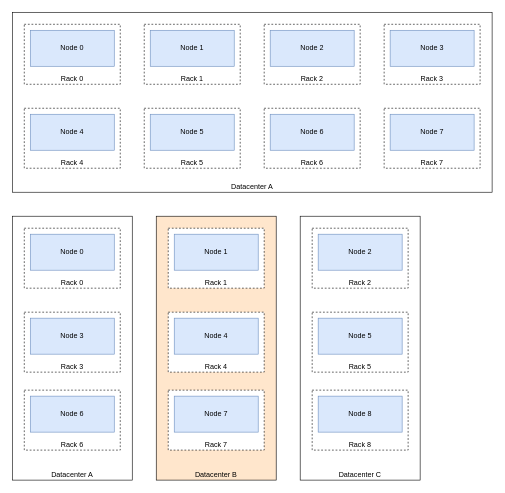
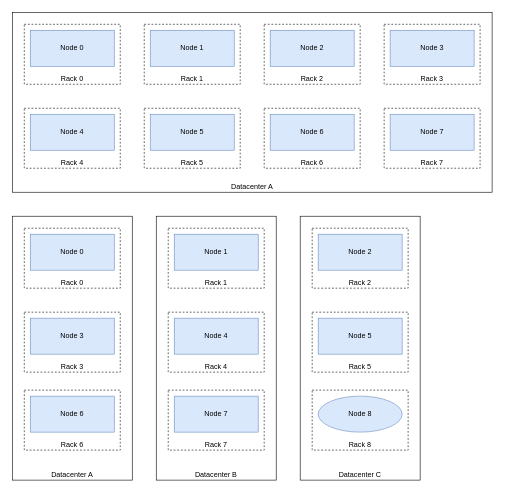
  <mxCell id="0" />
  <mxCell id="1" parent="0" />
  <mxCell id="2" value="Datacenter A" style="rounded=0;whiteSpace=wrap;html=1;verticalAlign=bottom;" vertex="1" parent="1"><mxGeometry x="20" y="20" width="800" height="300" as="geometry" /></mxCell>
  <mxCell id="3" value="Rack 0" style="rounded=0;whiteSpace=wrap;html=1;dashed=1;verticalAlign=bottom;" vertex="1" parent="1"><mxGeometry x="40" y="40" width="160" height="100" as="geometry" /></mxCell>
  <mxCell id="4" value="Node 0" style="rounded=0;whiteSpace=wrap;html=1;fillColor=#dae8fc;strokeColor=#6c8ebf;" vertex="1" parent="1"><mxGeometry x="50" y="50" width="140" height="60" as="geometry" /></mxCell>
  <mxCell id="5" value="Rack 1" style="rounded=0;whiteSpace=wrap;html=1;dashed=1;verticalAlign=bottom;" vertex="1" parent="1"><mxGeometry x="240" y="40" width="160" height="100" as="geometry" /></mxCell>
  <mxCell id="6" value="Node 1" style="rounded=0;whiteSpace=wrap;html=1;fillColor=#dae8fc;strokeColor=#6c8ebf;" vertex="1" parent="1"><mxGeometry x="250" y="50" width="140" height="60" as="geometry" /></mxCell>
  <mxCell id="7" value="Rack 2" style="rounded=0;whiteSpace=wrap;html=1;dashed=1;verticalAlign=bottom;" vertex="1" parent="1"><mxGeometry x="440" y="40" width="160" height="100" as="geometry" /></mxCell>
  <mxCell id="8" value="Node 2" style="rounded=0;whiteSpace=wrap;html=1;fillColor=#dae8fc;strokeColor=#6c8ebf;" vertex="1" parent="1"><mxGeometry x="450" y="50" width="140" height="60" as="geometry" /></mxCell>
  <mxCell id="9" value="Rack 3" style="rounded=0;whiteSpace=wrap;html=1;dashed=1;verticalAlign=bottom;" vertex="1" parent="1"><mxGeometry x="640" y="40" width="160" height="100" as="geometry" /></mxCell>
  <mxCell id="10" value="Node 3" style="rounded=0;whiteSpace=wrap;html=1;fillColor=#dae8fc;strokeColor=#6c8ebf;" vertex="1" parent="1"><mxGeometry x="650" y="50" width="140" height="60" as="geometry" /></mxCell>
  <mxCell id="11" value="Rack 4" style="rounded=0;whiteSpace=wrap;html=1;dashed=1;verticalAlign=bottom;" vertex="1" parent="1"><mxGeometry x="40" y="180" width="160" height="100" as="geometry" /></mxCell>
  <mxCell id="12" value="Node 4" style="rounded=0;whiteSpace=wrap;html=1;fillColor=#dae8fc;strokeColor=#6c8ebf;" vertex="1" parent="1"><mxGeometry x="50" y="190" width="140" height="60" as="geometry" /></mxCell>
  <mxCell id="13" value="Rack 5" style="rounded=0;whiteSpace=wrap;html=1;dashed=1;verticalAlign=bottom;" vertex="1" parent="1"><mxGeometry x="240" y="180" width="160" height="100" as="geometry" /></mxCell>
  <mxCell id="14" value="Node 5" style="rounded=0;whiteSpace=wrap;html=1;fillColor=#dae8fc;strokeColor=#6c8ebf;" vertex="1" parent="1"><mxGeometry x="250" y="190" width="140" height="60" as="geometry" /></mxCell>
  <mxCell id="15" value="Rack 6" style="rounded=0;whiteSpace=wrap;html=1;dashed=1;verticalAlign=bottom;" vertex="1" parent="1"><mxGeometry x="440" y="180" width="160" height="100" as="geometry" /></mxCell>
  <mxCell id="16" value="Node 6" style="rounded=0;whiteSpace=wrap;html=1;fillColor=#dae8fc;strokeColor=#6c8ebf;" vertex="1" parent="1"><mxGeometry x="450" y="190" width="140" height="60" as="geometry" /></mxCell>
  <mxCell id="17" value="Rack 7" style="rounded=0;whiteSpace=wrap;html=1;dashed=1;verticalAlign=bottom;" vertex="1" parent="1"><mxGeometry x="640" y="180" width="160" height="100" as="geometry" /></mxCell>
  <mxCell id="18" value="Node 7" style="rounded=0;whiteSpace=wrap;html=1;fillColor=#dae8fc;strokeColor=#6c8ebf;" vertex="1" parent="1"><mxGeometry x="650" y="190" width="140" height="60" as="geometry" /></mxCell>
  <mxCell id="19" value="Datacenter A" style="rounded=0;whiteSpace=wrap;html=1;verticalAlign=bottom;" vertex="1" parent="1"><mxGeometry x="20" y="360" width="200" height="440" as="geometry" /></mxCell>
  <mxCell id="20" value="Rack 0" style="rounded=0;whiteSpace=wrap;html=1;dashed=1;verticalAlign=bottom;" vertex="1" parent="1"><mxGeometry x="40" y="380" width="160" height="100" as="geometry" /></mxCell>
  <mxCell id="21" value="Node 0" style="rounded=0;whiteSpace=wrap;html=1;fillColor=#dae8fc;strokeColor=#6c8ebf;" vertex="1" parent="1"><mxGeometry x="50" y="390" width="140" height="60" as="geometry" /></mxCell>
  <mxCell id="22" value="Rack 3" style="rounded=0;whiteSpace=wrap;html=1;dashed=1;verticalAlign=bottom;" vertex="1" parent="1"><mxGeometry x="40" y="520" width="160" height="100" as="geometry" /></mxCell>
  <mxCell id="23" value="Node 3" style="rounded=0;whiteSpace=wrap;html=1;fillColor=#dae8fc;strokeColor=#6c8ebf;" vertex="1" parent="1"><mxGeometry x="50" y="530" width="140" height="60" as="geometry" /></mxCell>
  <mxCell id="24" value="Rack 6" style="rounded=0;whiteSpace=wrap;html=1;dashed=1;verticalAlign=bottom;" vertex="1" parent="1"><mxGeometry x="40" y="650" width="160" height="100" as="geometry" /></mxCell>
  <mxCell id="25" value="Node 6" style="rounded=0;whiteSpace=wrap;html=1;fillColor=#dae8fc;strokeColor=#6c8ebf;" vertex="1" parent="1"><mxGeometry x="50" y="660" width="140" height="60" as="geometry" /></mxCell>
- <mxCell id="26" value="Datacenter B" style="rounded=0;whiteSpace=wrap;html=1;verticalAlign=bottom;fillColor=#ffe6cc;" vertex="1" parent="1"><mxGeometry x="260" y="360" width="200" height="440" as="geometry" /></mxCell>
+ <mxCell id="26" value="Datacenter B" style="rounded=0;whiteSpace=wrap;html=1;verticalAlign=bottom;" vertex="1" parent="1"><mxGeometry x="260" y="360" width="200" height="440" as="geometry" /></mxCell>
  <mxCell id="27" value="Rack 1" style="rounded=0;whiteSpace=wrap;html=1;dashed=1;verticalAlign=bottom;" vertex="1" parent="1"><mxGeometry x="280" y="380" width="160" height="100" as="geometry" /></mxCell>
  <mxCell id="28" value="Node 1" style="rounded=0;whiteSpace=wrap;html=1;fillColor=#dae8fc;strokeColor=#6c8ebf;" vertex="1" parent="1"><mxGeometry x="290" y="390" width="140" height="60" as="geometry" /></mxCell>
  <mxCell id="29" value="Rack 4" style="rounded=0;whiteSpace=wrap;html=1;dashed=1;verticalAlign=bottom;" vertex="1" parent="1"><mxGeometry x="280" y="520" width="160" height="100" as="geometry" /></mxCell>
  <mxCell id="30" value="Node 4" style="rounded=0;whiteSpace=wrap;html=1;fillColor=#dae8fc;strokeColor=#6c8ebf;" vertex="1" parent="1"><mxGeometry x="290" y="530" width="140" height="60" as="geometry" /></mxCell>
  <mxCell id="31" value="Rack 7" style="rounded=0;whiteSpace=wrap;html=1;dashed=1;verticalAlign=bottom;" vertex="1" parent="1"><mxGeometry x="280" y="650" width="160" height="100" as="geometry" /></mxCell>
  <mxCell id="32" value="Node 7" style="rounded=0;whiteSpace=wrap;html=1;fillColor=#dae8fc;strokeColor=#6c8ebf;" vertex="1" parent="1"><mxGeometry x="290" y="660" width="140" height="60" as="geometry" /></mxCell>
  <mxCell id="33" value="Datacenter C" style="rounded=0;whiteSpace=wrap;html=1;verticalAlign=bottom;" vertex="1" parent="1"><mxGeometry x="500" y="360" width="200" height="440" as="geometry" /></mxCell>
  <mxCell id="34" value="Rack 2" style="rounded=0;whiteSpace=wrap;html=1;dashed=1;verticalAlign=bottom;" vertex="1" parent="1"><mxGeometry x="520" y="380" width="160" height="100" as="geometry" /></mxCell>
  <mxCell id="35" value="Node 2" style="rounded=0;whiteSpace=wrap;html=1;fillColor=#dae8fc;strokeColor=#6c8ebf;" vertex="1" parent="1"><mxGeometry x="530" y="390" width="140" height="60" as="geometry" /></mxCell>
  <mxCell id="36" value="Rack 5" style="rounded=0;whiteSpace=wrap;html=1;dashed=1;verticalAlign=bottom;" vertex="1" parent="1"><mxGeometry x="520" y="520" width="160" height="100" as="geometry" /></mxCell>
  <mxCell id="37" value="Node 5" style="rounded=0;whiteSpace=wrap;html=1;fillColor=#dae8fc;strokeColor=#6c8ebf;" vertex="1" parent="1"><mxGeometry x="530" y="530" width="140" height="60" as="geometry" /></mxCell>
  <mxCell id="38" value="Rack 8" style="rounded=0;whiteSpace=wrap;html=1;dashed=1;verticalAlign=bottom;" vertex="1" parent="1"><mxGeometry x="520" y="650" width="160" height="100" as="geometry" /></mxCell>
- <mxCell id="39" value="Node 8" style="rounded=0;whiteSpace=wrap;html=1;fillColor=#dae8fc;strokeColor=#6c8ebf;" vertex="1" parent="1"><mxGeometry x="530" y="660" width="140" height="60" as="geometry" /></mxCell>
+ <mxCell id="39" value="Node 8" style="ellipse;whiteSpace=wrap;html=1;fillColor=#dae8fc;strokeColor=#6c8ebf;" vertex="1" parent="1"><mxGeometry x="530" y="660" width="140" height="60" as="geometry" /></mxCell>
